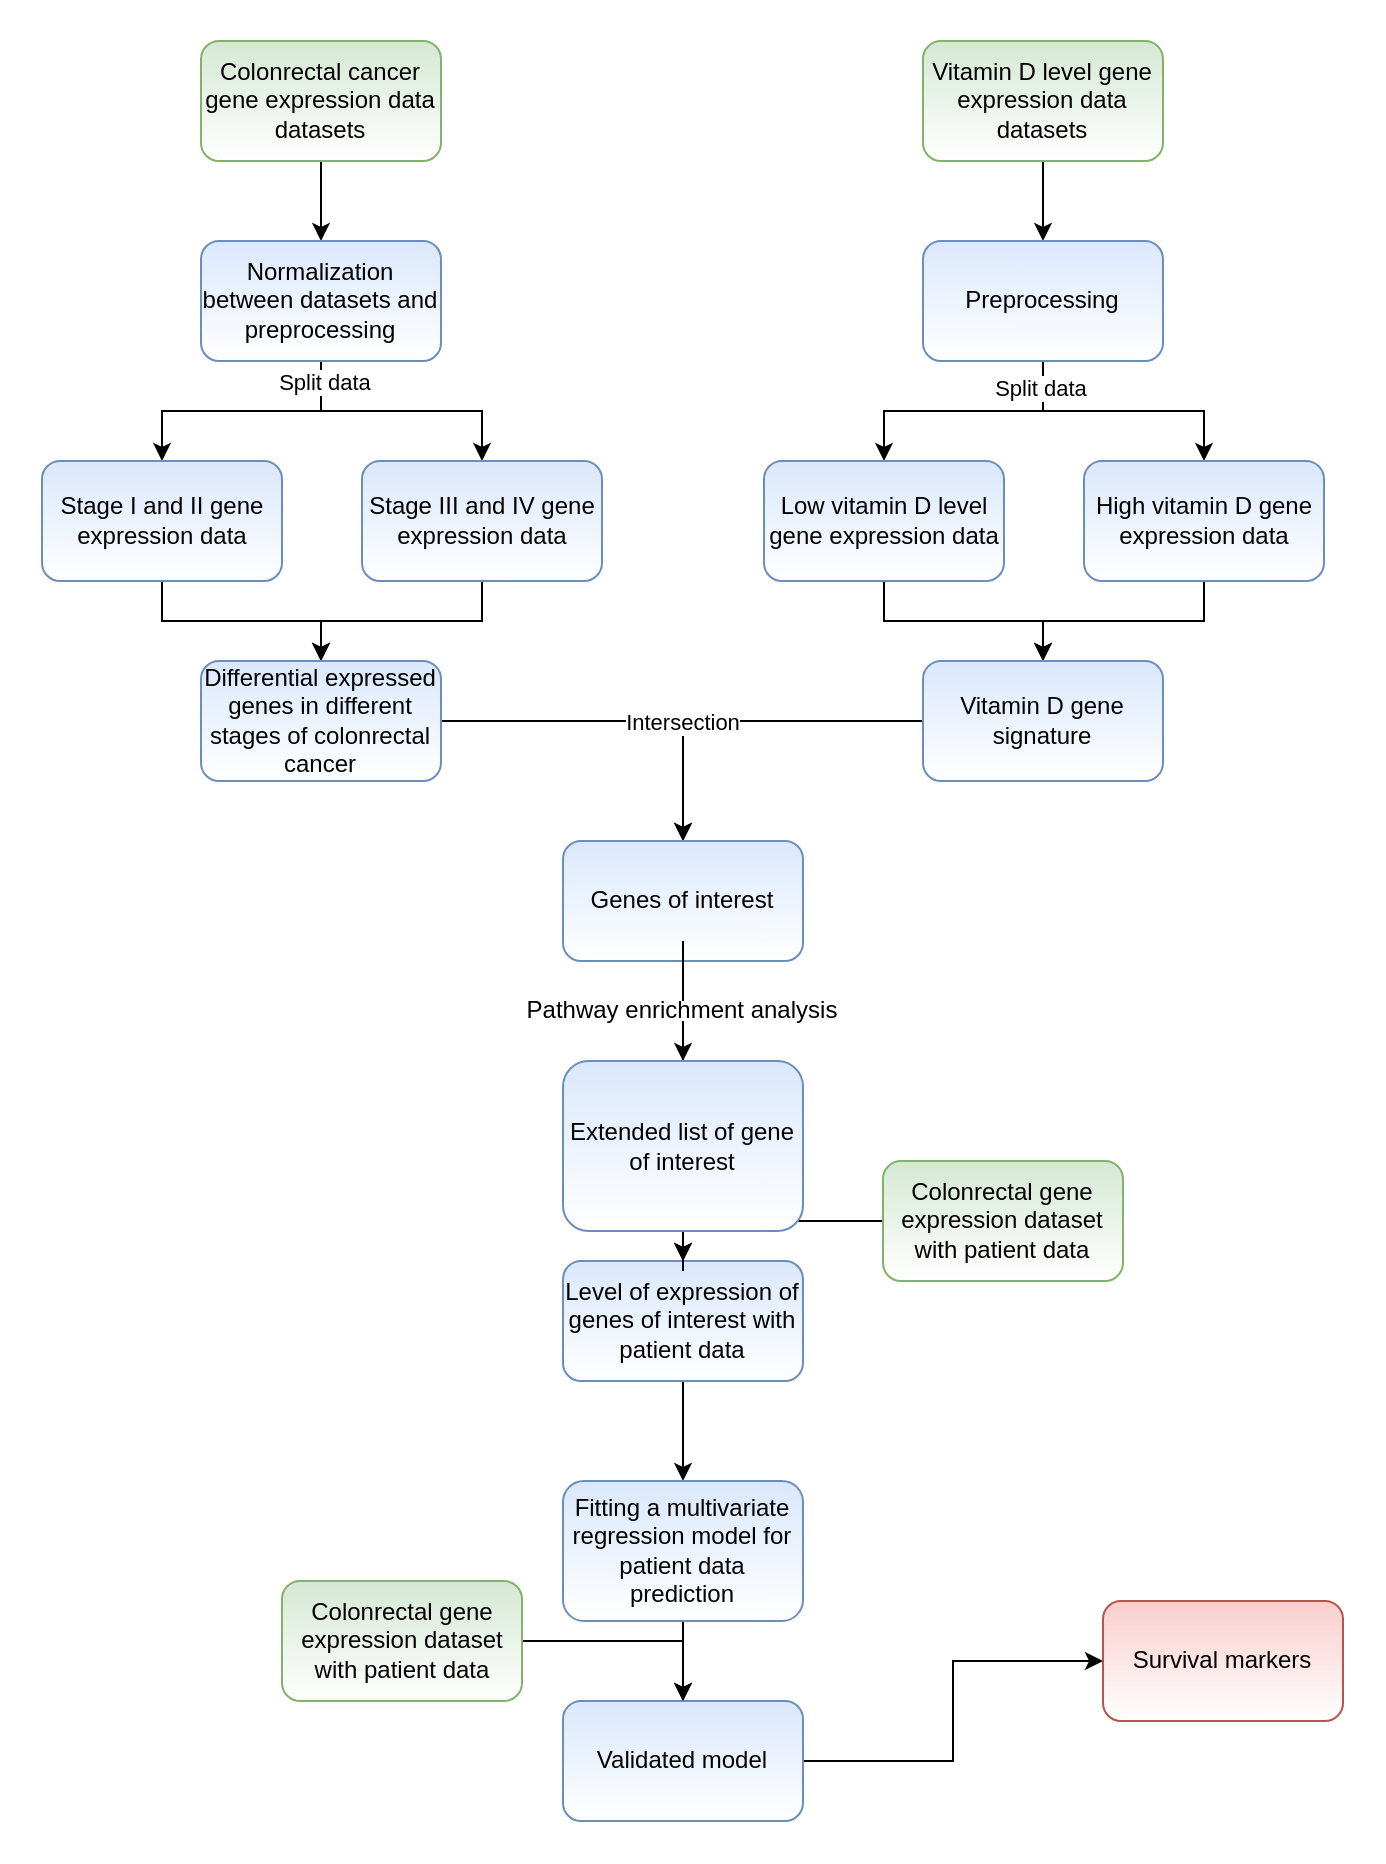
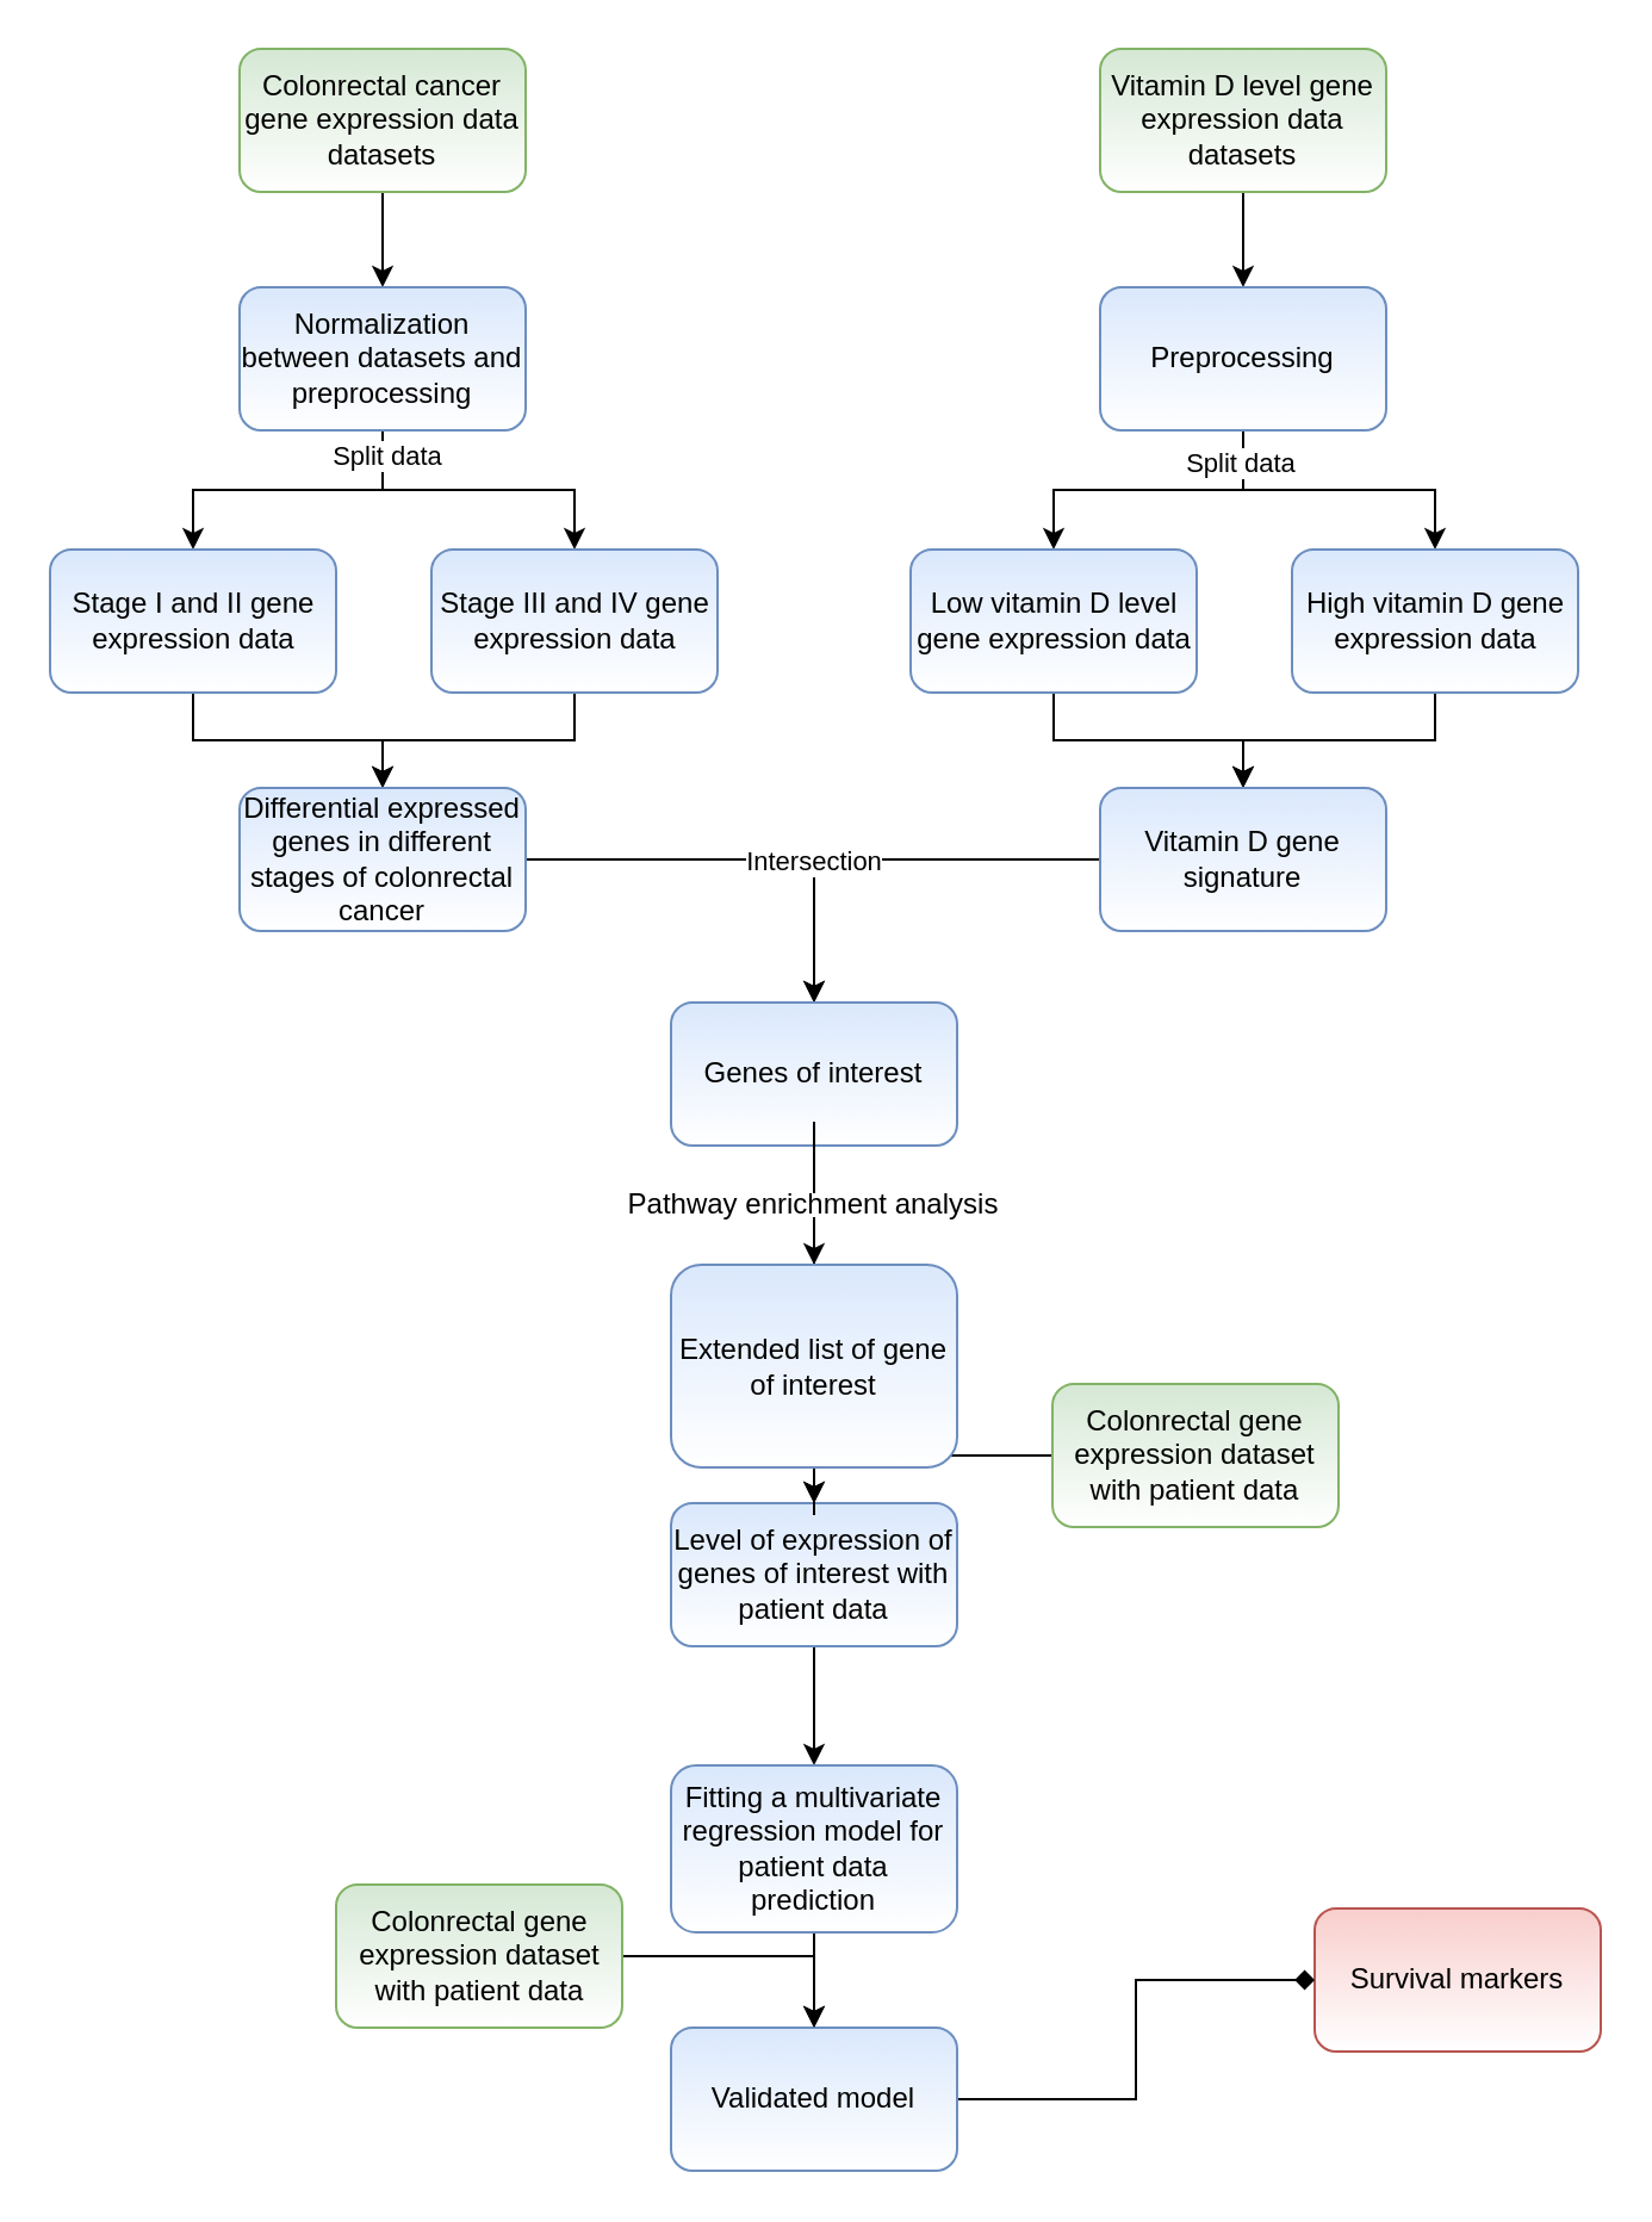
  <mxCell id="0" />
  <mxCell id="1" parent="0" />
  <mxCell id="2" style="edgeStyle=orthogonalEdgeStyle;rounded=0;orthogonalLoop=1;jettySize=auto;html=1;entryX=0.5;entryY=0;entryDx=0;entryDy=0;" parent="1" source="3" target="12" edge="1"><mxGeometry relative="1" as="geometry" /></mxCell>
  <mxCell id="3" value="Vitamin D level gene expression data datasets" style="rounded=1;whiteSpace=wrap;html=1;fillColor=#d5e8d4;strokeColor=#82b366;glass=0;gradientColor=#ffffff;" parent="1" vertex="1"><mxGeometry x="461" y="20" width="120" height="60" as="geometry" /></mxCell>
  <mxCell id="4" value="" style="edgeStyle=orthogonalEdgeStyle;rounded=0;orthogonalLoop=1;jettySize=auto;html=1;" parent="1" source="5" target="9" edge="1"><mxGeometry relative="1" as="geometry" /></mxCell>
  <mxCell id="5" value="Colonrectal cancer gene expression data datasets" style="rounded=1;whiteSpace=wrap;html=1;fillColor=#d5e8d4;strokeColor=#82b366;glass=0;gradientColor=#ffffff;" parent="1" vertex="1"><mxGeometry x="100" y="20" width="120" height="60" as="geometry" /></mxCell>
  <mxCell id="6" value="" style="edgeStyle=orthogonalEdgeStyle;rounded=0;orthogonalLoop=1;jettySize=auto;html=1;" parent="1" source="9" target="14" edge="1"><mxGeometry relative="1" as="geometry" /></mxCell>
  <mxCell id="7" value="" style="edgeStyle=orthogonalEdgeStyle;rounded=0;orthogonalLoop=1;jettySize=auto;html=1;" parent="1" source="9" target="16" edge="1"><mxGeometry relative="1" as="geometry" /></mxCell>
  <mxCell id="8" value="Split data" style="edgeLabel;html=1;align=center;verticalAlign=middle;resizable=0;points=[];" parent="7" vertex="1" connectable="0"><mxGeometry x="-0.5" y="-3" relative="1" as="geometry"><mxPoint x="-7" y="-18" as="offset" /></mxGeometry></mxCell>
  <mxCell id="9" value="Normalization between datasets and preprocessing" style="whiteSpace=wrap;html=1;rounded=1;fillColor=#dae8fc;strokeColor=#6c8ebf;gradientColor=#ffffff;" parent="1" vertex="1"><mxGeometry x="100" y="120" width="120" height="60" as="geometry" /></mxCell>
  <mxCell id="10" style="edgeStyle=orthogonalEdgeStyle;rounded=0;orthogonalLoop=1;jettySize=auto;html=1;entryX=0.5;entryY=0;entryDx=0;entryDy=0;" parent="1" source="12" target="20" edge="1"><mxGeometry relative="1" as="geometry" /></mxCell>
  <mxCell id="11" style="edgeStyle=orthogonalEdgeStyle;rounded=0;orthogonalLoop=1;jettySize=auto;html=1;entryX=0.5;entryY=0;entryDx=0;entryDy=0;" parent="1" source="12" target="22" edge="1"><mxGeometry relative="1" as="geometry" /></mxCell>
  <mxCell id="12" value="Preprocessing" style="whiteSpace=wrap;html=1;rounded=1;fillColor=#dae8fc;strokeColor=#6c8ebf;gradientColor=#ffffff;" parent="1" vertex="1"><mxGeometry x="461" y="120" width="120" height="60" as="geometry" /></mxCell>
  <mxCell id="13" value="" style="edgeStyle=orthogonalEdgeStyle;rounded=0;orthogonalLoop=1;jettySize=auto;html=1;" parent="1" source="14" target="18" edge="1"><mxGeometry relative="1" as="geometry" /></mxCell>
  <mxCell id="14" value="Stage I and II gene expression data" style="whiteSpace=wrap;html=1;rounded=1;fillColor=#dae8fc;strokeColor=#6c8ebf;gradientColor=#ffffff;" parent="1" vertex="1"><mxGeometry x="20.5" y="230" width="120" height="60" as="geometry" /></mxCell>
  <mxCell id="15" style="edgeStyle=orthogonalEdgeStyle;rounded=0;orthogonalLoop=1;jettySize=auto;html=1;entryX=0.5;entryY=0;entryDx=0;entryDy=0;" parent="1" source="16" target="18" edge="1"><mxGeometry relative="1" as="geometry" /></mxCell>
  <mxCell id="16" value="&lt;span&gt;Stage III and IV gene expression data&lt;/span&gt;" style="whiteSpace=wrap;html=1;rounded=1;fillColor=#dae8fc;strokeColor=#6c8ebf;gradientColor=#ffffff;" parent="1" vertex="1"><mxGeometry x="180.5" y="230" width="120" height="60" as="geometry" /></mxCell>
  <mxCell id="17" style="edgeStyle=orthogonalEdgeStyle;rounded=0;orthogonalLoop=1;jettySize=auto;html=1;entryX=0.5;entryY=0;entryDx=0;entryDy=0;" parent="1" source="18" target="27" edge="1"><mxGeometry relative="1" as="geometry"><mxPoint x="341" y="420" as="targetPoint" /></mxGeometry></mxCell>
  <mxCell id="18" value="Differential expressed genes in different stages of colonrectal cancer" style="whiteSpace=wrap;html=1;rounded=1;fillColor=#dae8fc;strokeColor=#6c8ebf;gradientColor=#ffffff;" parent="1" vertex="1"><mxGeometry x="100" y="330" width="120" height="60" as="geometry" /></mxCell>
  <mxCell id="19" value="" style="edgeStyle=orthogonalEdgeStyle;rounded=0;orthogonalLoop=1;jettySize=auto;html=1;" parent="1" source="20" target="25" edge="1"><mxGeometry relative="1" as="geometry" /></mxCell>
  <mxCell id="20" value="Low vitamin D level gene expression data" style="whiteSpace=wrap;html=1;rounded=1;fillColor=#dae8fc;strokeColor=#6c8ebf;gradientColor=#ffffff;" parent="1" vertex="1"><mxGeometry x="381.5" y="230" width="120" height="60" as="geometry" /></mxCell>
  <mxCell id="21" style="edgeStyle=orthogonalEdgeStyle;rounded=0;orthogonalLoop=1;jettySize=auto;html=1;entryX=0.5;entryY=0;entryDx=0;entryDy=0;" parent="1" source="22" target="25" edge="1"><mxGeometry relative="1" as="geometry" /></mxCell>
  <mxCell id="22" value="&lt;span&gt;High vitamin D gene expression data&lt;/span&gt;" style="whiteSpace=wrap;html=1;rounded=1;fillColor=#dae8fc;strokeColor=#6c8ebf;gradientColor=#ffffff;" parent="1" vertex="1"><mxGeometry x="541.5" y="230" width="120" height="60" as="geometry" /></mxCell>
  <mxCell id="23" value="" style="edgeStyle=orthogonalEdgeStyle;rounded=0;orthogonalLoop=1;jettySize=auto;html=1;" parent="1" source="25" target="27" edge="1"><mxGeometry relative="1" as="geometry" /></mxCell>
  <mxCell id="24" value="Intersection" style="edgeLabel;html=1;align=center;verticalAlign=middle;resizable=0;points=[];" parent="23" vertex="1" connectable="0"><mxGeometry x="0.14" y="-1" relative="1" as="geometry"><mxPoint x="-18" y="1" as="offset" /></mxGeometry></mxCell>
  <mxCell id="25" value="Vitamin D gene signature" style="whiteSpace=wrap;html=1;rounded=1;fillColor=#dae8fc;strokeColor=#6c8ebf;gradientColor=#ffffff;" parent="1" vertex="1"><mxGeometry x="461" y="330" width="120" height="60" as="geometry" /></mxCell>
  <mxCell id="26" value="" style="edgeStyle=orthogonalEdgeStyle;rounded=0;orthogonalLoop=1;jettySize=auto;html=1;startArrow=none;" parent="1" source="37" target="36" edge="1"><mxGeometry relative="1" as="geometry" /></mxCell>
  <mxCell id="27" value="Genes of interest" style="whiteSpace=wrap;html=1;rounded=1;fillColor=#dae8fc;strokeColor=#6c8ebf;gradientColor=#ffffff;" parent="1" vertex="1"><mxGeometry x="281" y="420" width="120" height="60" as="geometry" /></mxCell>
  <mxCell id="28" value="Split data" style="edgeLabel;html=1;align=center;verticalAlign=middle;resizable=0;points=[];" parent="1" vertex="1" connectable="0"><mxGeometry x="170.5" y="203" as="geometry"><mxPoint x="349" y="-10" as="offset" /></mxGeometry></mxCell>
  <mxCell id="29" style="edgeStyle=orthogonalEdgeStyle;rounded=0;orthogonalLoop=1;jettySize=auto;html=1;entryX=0.5;entryY=0;entryDx=0;entryDy=0;" parent="1" source="30" target="32" edge="1"><mxGeometry relative="1" as="geometry"><mxPoint x="341" y="740" as="targetPoint" /><Array as="points"><mxPoint x="341" y="610" /></Array></mxGeometry></mxCell>
  <mxCell id="30" value="Colonrectal gene expression dataset with patient data" style="rounded=1;whiteSpace=wrap;html=1;fillColor=#d5e8d4;strokeColor=#82b366;glass=0;gradientColor=#ffffff;" parent="1" vertex="1"><mxGeometry x="441" y="580" width="120" height="60" as="geometry" /></mxCell>
  <mxCell id="31" value="" style="edgeStyle=orthogonalEdgeStyle;rounded=0;orthogonalLoop=1;jettySize=auto;html=1;" parent="1" source="32" target="34" edge="1"><mxGeometry relative="1" as="geometry" /></mxCell>
  <mxCell id="32" value="Level of expression of genes of interest with patient data" style="whiteSpace=wrap;html=1;rounded=1;fillColor=#dae8fc;strokeColor=#6c8ebf;gradientColor=#ffffff;" parent="1" vertex="1"><mxGeometry x="281" y="630" width="120" height="60" as="geometry" /></mxCell>
  <mxCell id="33" value="" style="edgeStyle=orthogonalEdgeStyle;rounded=0;orthogonalLoop=1;jettySize=auto;html=1;" parent="1" source="34" target="41" edge="1"><mxGeometry relative="1" as="geometry" /></mxCell>
  <mxCell id="34" value="Fitting a multivariate regression model for patient data prediction" style="whiteSpace=wrap;html=1;rounded=1;fillColor=#dae8fc;strokeColor=#6c8ebf;gradientColor=#ffffff;" parent="1" vertex="1"><mxGeometry x="281" y="740" width="120" height="70" as="geometry" /></mxCell>
  <mxCell id="35" style="edgeStyle=orthogonalEdgeStyle;rounded=0;orthogonalLoop=1;jettySize=auto;html=1;entryX=0.5;entryY=0;entryDx=0;entryDy=0;" parent="1" source="36" target="32" edge="1"><mxGeometry relative="1" as="geometry" /></mxCell>
  <mxCell id="36" value="Extended list of gene of interest" style="whiteSpace=wrap;html=1;rounded=1;fillColor=#dae8fc;strokeColor=#6c8ebf;gradientColor=#ffffff;" parent="1" vertex="1"><mxGeometry x="281" y="530" width="120" height="85" as="geometry" /></mxCell>
  <mxCell id="37" value="Pathway enrichment analysis" style="text;html=1;strokeColor=none;fillColor=none;align=center;verticalAlign=middle;whiteSpace=wrap;rounded=0;" parent="1" vertex="1"><mxGeometry x="261" y="490" width="160" height="30" as="geometry" /></mxCell>
  <mxCell id="38" value="" style="edgeStyle=orthogonalEdgeStyle;rounded=0;orthogonalLoop=1;jettySize=auto;html=1;endArrow=none;" parent="1" source="27" target="37" edge="1"><mxGeometry relative="1" as="geometry"><mxPoint x="341" y="480" as="sourcePoint" /><mxPoint x="341" y="560" as="targetPoint" /></mxGeometry></mxCell>
  <mxCell id="39" value="Survival markers" style="whiteSpace=wrap;html=1;rounded=1;fillColor=#f8cecc;strokeColor=#b85450;gradientColor=#ffffff;" parent="1" vertex="1"><mxGeometry x="551" y="800" width="120" height="60" as="geometry" /></mxCell>
- <mxCell id="40" style="edgeStyle=orthogonalEdgeStyle;rounded=0;orthogonalLoop=1;jettySize=auto;html=1;entryX=0;entryY=0.5;entryDx=0;entryDy=0;" parent="1" source="41" target="39" edge="1"><mxGeometry relative="1" as="geometry" /></mxCell>
+ <mxCell id="40" style="edgeStyle=orthogonalEdgeStyle;rounded=0;orthogonalLoop=1;jettySize=auto;html=1;entryX=0;entryY=0.5;entryDx=0;entryDy=0;endArrow=diamond;" parent="1" source="41" target="39" edge="1"><mxGeometry relative="1" as="geometry" /></mxCell>
  <mxCell id="41" value="Validated model" style="whiteSpace=wrap;html=1;rounded=1;fillColor=#dae8fc;strokeColor=#6c8ebf;gradientColor=#ffffff;" parent="1" vertex="1"><mxGeometry x="281" y="850" width="120" height="60" as="geometry" /></mxCell>
  <mxCell id="42" style="edgeStyle=orthogonalEdgeStyle;rounded=0;orthogonalLoop=1;jettySize=auto;html=1;" edge="1" parent="1" source="43"><mxGeometry relative="1" as="geometry"><mxPoint x="341" y="850" as="targetPoint" /><Array as="points"><mxPoint x="341" y="820" /></Array></mxGeometry></mxCell>
  <mxCell id="43" value="Colonrectal gene expression dataset with patient data" style="rounded=1;whiteSpace=wrap;html=1;fillColor=#d5e8d4;strokeColor=#82b366;glass=0;gradientColor=#ffffff;" vertex="1" parent="1"><mxGeometry x="140.5" y="790" width="120" height="60" as="geometry" /></mxCell>
